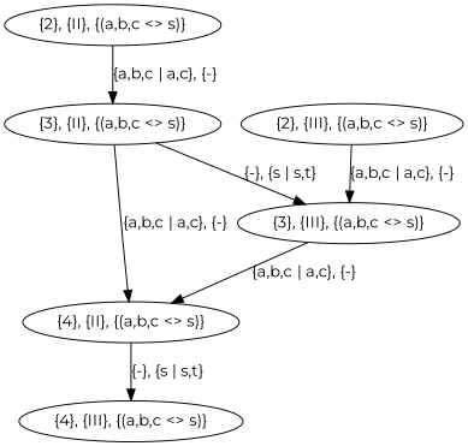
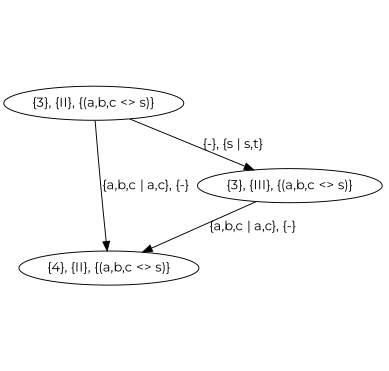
  digraph {
    fontname=Montserrat
    node [fontname=Montserrat]
    edge [fontname=Montserrat gp1="a,b,c | a,c" gp2="-"]
-   "{2}, {II}, {(a,b,c <> s)}"
    "{3}, {II}, {(a,b,c <> s)}"
    "{4}, {II}, {(a,b,c <> s)}"
    "{3}, {III}, {(a,b,c <> s)}"
-   "{2}, {III}, {(a,b,c <> s)}"
-   "{4}, {III}, {(a,b,c <> s)}"
-   "{2}, {II}, {(a,b,c <> s)}" -> "{3}, {II}, {(a,b,c <> s)}" [label="{a,b,c | a,c}, {-}"]
    "{3}, {II}, {(a,b,c <> s)}" -> "{4}, {II}, {(a,b,c <> s)}" [label="{a,b,c | a,c}, {-}"]
    "{3}, {II}, {(a,b,c <> s)}" -> "{3}, {III}, {(a,b,c <> s)}" [gp1="-" gp2="s | s,t" label="{-}, {s | s,t}"]
-   "{4}, {II}, {(a,b,c <> s)}" -> "{4}, {III}, {(a,b,c <> s)}" [gp1="-" gp2="s | s,t" label="{-}, {s | s,t}"]
    "{3}, {III}, {(a,b,c <> s)}" -> "{4}, {II}, {(a,b,c <> s)}" [label="{a,b,c | a,c}, {-}"]
-   "{2}, {III}, {(a,b,c <> s)}" -> "{3}, {III}, {(a,b,c <> s)}" [label="{a,b,c | a,c}, {-}"]
  }
